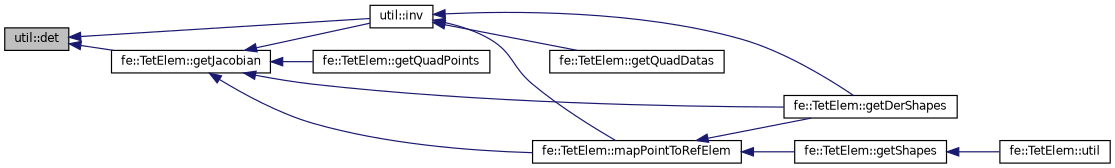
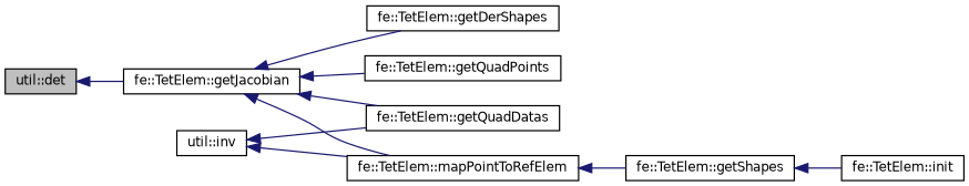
  digraph {
    rankdir=LR
    node [color=black fillcolor=white fontname=Helvetica fontsize=10 shape=record style=filled]
    edge [color=midnightblue dir=back fontname=Helvetica fontsize=10 labelfontname=Helvetica labelfontsize=10 style=solid]
    n1 [fillcolor=grey75 fontcolor=black height=0.2 label="util::det" width=0.4]
    n2 [height=0.2 label="fe::TetElem::getJacobian" width=0.4]
    n3 [height=0.2 label="util::inv" width=0.4]
    n4 [height=0.2 label="fe::TetElem::getDerShapes" width=0.4]
    n5 [height=0.2 label="fe::TetElem::getQuadDatas" width=0.4]
    n6 [height=0.2 label="fe::TetElem::getQuadPoints" width=0.4]
    n7 [height=0.2 label="fe::TetElem::mapPointToRefElem" width=0.4]
    n8 [height=0.2 label="fe::TetElem::getShapes" width=0.4]
-   n9 [height=0.2 label="fe::TetElem::util" width=0.4]
+   n9 [height=0.2 label="fe::TetElem::init" width=0.4]
    n1 -> n2
-   n1 -> n3
    n2 -> n4
-   n2 -> n3
+   n2 -> n5
    n2 -> n6
    n2 -> n7
-   n3 -> n4
    n3 -> n5
    n3 -> n7
-   n7 -> n4
    n7 -> n8
    n8 -> n9
  }
